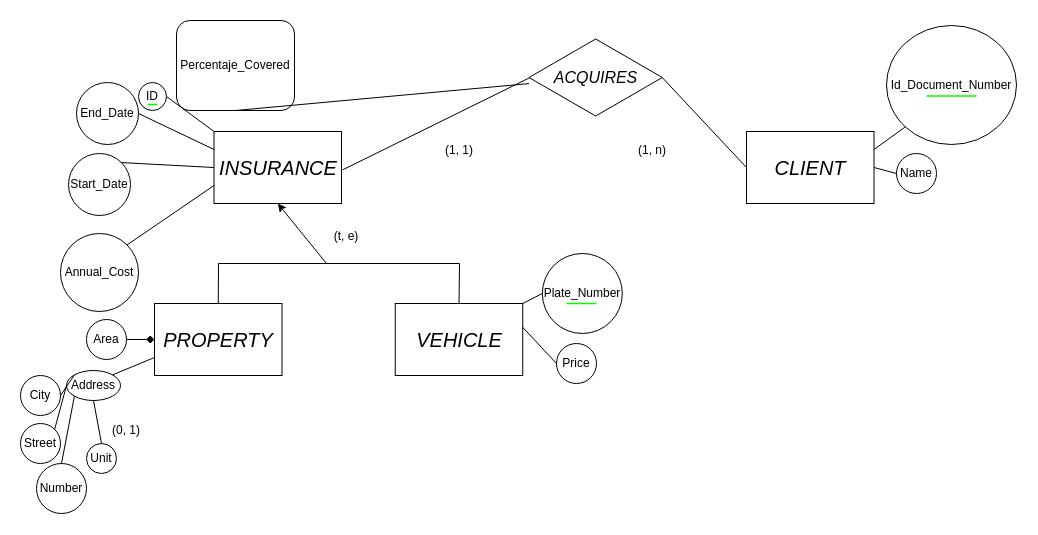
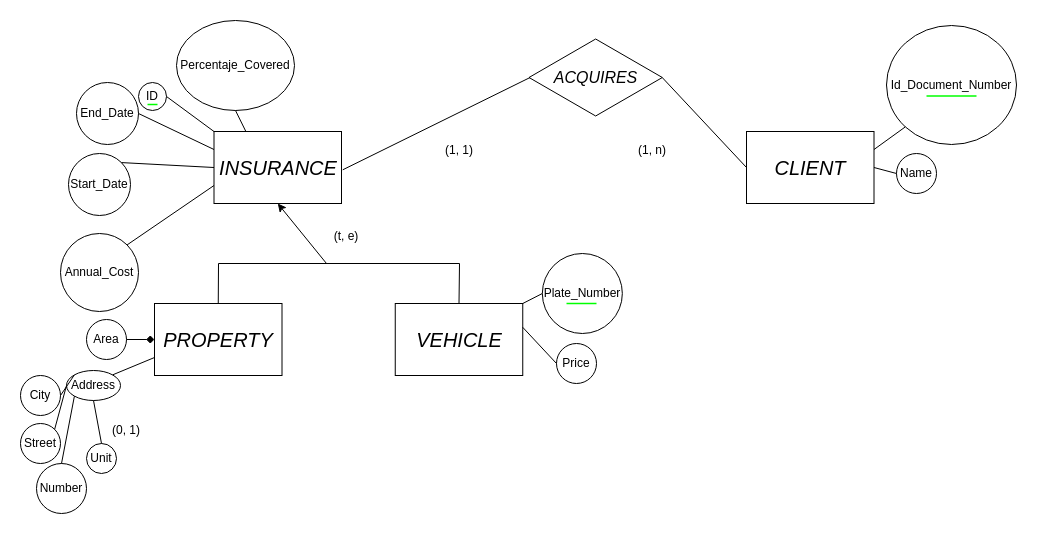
  <mxCell id="0" />
  <mxCell id="1" parent="0" />
  <mxCell id="2" value="Id_Document_Number" style="ellipse;whiteSpace=wrap;html=1;fillColor=none;" vertex="1" parent="1"><mxGeometry x="886" y="25" width="130" height="119" as="geometry" /></mxCell>
  <mxCell id="3" value="&lt;span style=&quot;font-size: 20px;&quot;&gt;&lt;i&gt;INSURANCE&lt;/i&gt;&lt;/span&gt;" style="rounded=0;whiteSpace=wrap;html=1;fillColor=none;align=center;" parent="1" vertex="1"><mxGeometry x="213.5" y="131" width="127.5" height="72" as="geometry" /></mxCell>
  <mxCell id="4" value="&lt;i&gt;&lt;font style=&quot;font-size: 16px;&quot;&gt;ACQUIRES&lt;/font&gt;&lt;/i&gt;" style="html=1;whiteSpace=wrap;aspect=fixed;shape=isoRectangle;fillColor=none;" parent="1" vertex="1"><mxGeometry x="528.5" y="37" width="133.34" height="80" as="geometry" /></mxCell>
  <mxCell id="5" value="(1, 1)" style="text;html=1;align=center;verticalAlign=middle;whiteSpace=wrap;rounded=0;" parent="1" vertex="1"><mxGeometry x="428.5" y="135" width="60" height="30" as="geometry" /></mxCell>
  <mxCell id="6" value="(1, n)" style="text;html=1;align=center;verticalAlign=middle;whiteSpace=wrap;rounded=0;" parent="1" vertex="1"><mxGeometry x="621.84" y="135" width="60" height="30" as="geometry" /></mxCell>
  <mxCell id="7" value="" style="endArrow=none;html=1;rounded=0;strokeWidth=1.5;strokeColor=#00ff00;" parent="1" edge="1"><mxGeometry width="50" height="50" relative="1" as="geometry"><mxPoint x="926" y="95.5" as="sourcePoint" /><mxPoint x="976" y="95.5" as="targetPoint" /></mxGeometry></mxCell>
  <mxCell id="8" style="edgeStyle=orthogonalEdgeStyle;rounded=0;orthogonalLoop=1;jettySize=auto;html=1;exitX=0.5;exitY=1;exitDx=0;exitDy=0;" parent="1" edge="1"><mxGeometry relative="1" as="geometry"><mxPoint x="256" y="153" as="sourcePoint" /><mxPoint x="256" y="153" as="targetPoint" /></mxGeometry></mxCell>
  <mxCell id="9" value="" style="endArrow=none;html=1;rounded=0;strokeWidth=1.5;strokeColor=#00ff00;jumpSize=6;endSize=6;" parent="1" edge="1"><mxGeometry width="50" height="50" relative="1" as="geometry"><mxPoint x="147" y="104" as="sourcePoint" /><mxPoint x="157" y="104" as="targetPoint" /></mxGeometry></mxCell>
- <mxCell id="10" value="Percentaje_Covered" style="whiteSpace=wrap;html=1;fillColor=none;rounded=1;" parent="1" vertex="1"><mxGeometry x="176" y="20" width="118" height="90" as="geometry" /></mxCell>
+ <mxCell id="10" value="Percentaje_Covered" style="ellipse;whiteSpace=wrap;html=1;fillColor=none;" parent="1" vertex="1"><mxGeometry x="176" y="20" width="118" height="90" as="geometry" /></mxCell>
  <mxCell id="11" value="&lt;span style=&quot;font-size: 20px;&quot;&gt;&lt;i&gt;CLIENT&lt;/i&gt;&lt;/span&gt;" style="rounded=0;whiteSpace=wrap;html=1;fillColor=none;align=center;" vertex="1" parent="1"><mxGeometry x="746" y="131" width="127.5" height="72" as="geometry" /></mxCell>
  <mxCell id="12" value="" style="endArrow=none;html=1;rounded=0;exitX=1.01;exitY=0.532;exitDx=0;exitDy=0;exitPerimeter=0;entryX=0.007;entryY=0.501;entryDx=0;entryDy=0;entryPerimeter=0;" edge="1" parent="1" source="3" target="4"><mxGeometry width="50" height="50" relative="1" as="geometry"><mxPoint x="396" y="192" as="sourcePoint" /><mxPoint x="486" y="167" as="targetPoint" /></mxGeometry></mxCell>
  <mxCell id="13" value="" style="endArrow=none;html=1;rounded=0;exitX=0.999;exitY=0.5;exitDx=0;exitDy=0;exitPerimeter=0;entryX=0;entryY=0.5;entryDx=0;entryDy=0;" edge="1" parent="1" source="4" target="11"><mxGeometry width="50" height="50" relative="1" as="geometry"><mxPoint x="621.843" y="168.36" as="sourcePoint" /><mxPoint x="782.87" y="177" as="targetPoint" /></mxGeometry></mxCell>
  <mxCell id="14" value="Name" style="ellipse;whiteSpace=wrap;html=1;aspect=fixed;fillColor=none;" vertex="1" parent="1"><mxGeometry x="896" y="153" width="40" height="40" as="geometry" /></mxCell>
  <mxCell id="15" value="ID" style="ellipse;whiteSpace=wrap;html=1;aspect=fixed;fillColor=none;" vertex="1" parent="1"><mxGeometry x="138" y="82" width="28" height="28" as="geometry" /></mxCell>
  <mxCell id="16" value="End_Date" style="ellipse;whiteSpace=wrap;html=1;aspect=fixed;fillColor=none;" vertex="1" parent="1"><mxGeometry x="76" y="82" width="62" height="62" as="geometry" /></mxCell>
  <mxCell id="17" value="Start_Date" style="ellipse;whiteSpace=wrap;html=1;aspect=fixed;fillColor=none;" vertex="1" parent="1"><mxGeometry x="68" y="153" width="62" height="62" as="geometry" /></mxCell>
  <mxCell id="18" value="Annual_Cost" style="ellipse;whiteSpace=wrap;html=1;aspect=fixed;fillColor=none;" vertex="1" parent="1"><mxGeometry x="60" y="233" width="78" height="78" as="geometry" /></mxCell>
  <mxCell id="19" value="" style="endArrow=none;html=1;rounded=0;entryX=0;entryY=1;entryDx=0;entryDy=0;exitX=1;exitY=0.25;exitDx=0;exitDy=0;" edge="1" parent="1" source="11" target="2"><mxGeometry width="50" height="50" relative="1" as="geometry"><mxPoint x="586" y="235" as="sourcePoint" /><mxPoint x="636" y="185" as="targetPoint" /></mxGeometry></mxCell>
  <mxCell id="20" value="" style="endArrow=none;html=1;rounded=0;entryX=0;entryY=0.5;entryDx=0;entryDy=0;exitX=1;exitY=0.5;exitDx=0;exitDy=0;" edge="1" parent="1" source="11" target="14"><mxGeometry width="50" height="50" relative="1" as="geometry"><mxPoint x="884" y="141" as="sourcePoint" /><mxPoint x="911" y="114" as="targetPoint" /></mxGeometry></mxCell>
- <mxCell id="21" value="" style="endArrow=none;html=1;rounded=0;exitX=0.5;exitY=1;exitDx=0;exitDy=0;" edge="1" parent="1" source="10" target="4"><mxGeometry width="50" height="50" relative="1" as="geometry"><mxPoint x="203.5" y="72" as="sourcePoint" /><mxPoint x="216" y="123" as="targetPoint" /></mxGeometry></mxCell>
+ <mxCell id="21" value="" style="endArrow=none;html=1;rounded=0;exitX=0.5;exitY=1;exitDx=0;exitDy=0;entryX=0.25;entryY=0;entryDx=0;entryDy=0;" edge="1" parent="1" source="10" target="3"><mxGeometry width="50" height="50" relative="1" as="geometry"><mxPoint x="203.5" y="72" as="sourcePoint" /><mxPoint x="216" y="123" as="targetPoint" /></mxGeometry></mxCell>
  <mxCell id="22" value="" style="endArrow=none;html=1;rounded=0;entryX=0;entryY=0;entryDx=0;entryDy=0;exitX=1;exitY=0.5;exitDx=0;exitDy=0;" edge="1" parent="1" source="15" target="3"><mxGeometry width="50" height="50" relative="1" as="geometry"><mxPoint x="195" y="124" as="sourcePoint" /><mxPoint x="224" y="141" as="targetPoint" /></mxGeometry></mxCell>
  <mxCell id="23" value="" style="endArrow=none;html=1;rounded=0;entryX=0;entryY=0.25;entryDx=0;entryDy=0;exitX=1;exitY=0.5;exitDx=0;exitDy=0;" edge="1" parent="1" source="16" target="3"><mxGeometry width="50" height="50" relative="1" as="geometry"><mxPoint x="176" y="193" as="sourcePoint" /><mxPoint x="223" y="159" as="targetPoint" /></mxGeometry></mxCell>
  <mxCell id="24" value="" style="endArrow=none;html=1;rounded=0;entryX=0;entryY=0.5;entryDx=0;entryDy=0;exitX=1;exitY=0;exitDx=0;exitDy=0;" edge="1" parent="1" source="17" target="3"><mxGeometry width="50" height="50" relative="1" as="geometry"><mxPoint x="188" y="206" as="sourcePoint" /><mxPoint x="223" y="177" as="targetPoint" /></mxGeometry></mxCell>
  <mxCell id="25" value="" style="endArrow=none;html=1;rounded=0;entryX=0;entryY=0.75;entryDx=0;entryDy=0;exitX=1;exitY=0;exitDx=0;exitDy=0;" edge="1" parent="1" source="18" target="3"><mxGeometry width="50" height="50" relative="1" as="geometry"><mxPoint x="179" y="264" as="sourcePoint" /><mxPoint x="223" y="200" as="targetPoint" /><Array as="points" /></mxGeometry></mxCell>
  <mxCell id="26" value="&lt;span style=&quot;font-size: 20px;&quot;&gt;&lt;i&gt;PROPERTY&lt;/i&gt;&lt;/span&gt;" style="rounded=0;whiteSpace=wrap;html=1;fillColor=none;align=center;" vertex="1" parent="1"><mxGeometry x="154" y="303" width="127.5" height="72" as="geometry" /></mxCell>
  <mxCell id="27" value="&lt;span style=&quot;font-size: 20px;&quot;&gt;&lt;i&gt;VEHICLE&lt;/i&gt;&lt;/span&gt;" style="rounded=0;whiteSpace=wrap;html=1;fillColor=none;align=center;" vertex="1" parent="1"><mxGeometry x="394.75" y="303" width="127.5" height="72" as="geometry" /></mxCell>
  <mxCell id="28" value="" style="endArrow=none;html=1;rounded=0;exitX=0.5;exitY=0;exitDx=0;exitDy=0;entryX=0.5;entryY=0;entryDx=0;entryDy=0;" edge="1" parent="1" source="26" target="27"><mxGeometry width="50" height="50" relative="1" as="geometry"><mxPoint x="137" y="254" as="sourcePoint" /><mxPoint x="476" y="263" as="targetPoint" /><Array as="points"><mxPoint x="218" y="263" /><mxPoint x="459" y="263" /></Array></mxGeometry></mxCell>
  <mxCell id="29" value="" style="endArrow=classic;html=1;rounded=0;entryX=0.5;entryY=1;entryDx=0;entryDy=0;" edge="1" parent="1" target="3"><mxGeometry width="50" height="50" relative="1" as="geometry"><mxPoint x="326" y="263" as="sourcePoint" /><mxPoint x="366" y="253" as="targetPoint" /></mxGeometry></mxCell>
  <mxCell id="30" value="Price" style="ellipse;whiteSpace=wrap;html=1;aspect=fixed;fillColor=none;" vertex="1" parent="1"><mxGeometry x="556" y="343" width="40" height="40" as="geometry" /></mxCell>
  <mxCell id="31" value="Plate_Number" style="ellipse;whiteSpace=wrap;html=1;aspect=fixed;fillColor=none;" vertex="1" parent="1"><mxGeometry x="541.84" y="253" width="80" height="80" as="geometry" /></mxCell>
  <mxCell id="32" value="" style="endArrow=none;html=1;rounded=0;exitX=1;exitY=0;exitDx=0;exitDy=0;entryX=0;entryY=0.5;entryDx=0;entryDy=0;" edge="1" parent="1" source="27" target="31"><mxGeometry width="50" height="50" relative="1" as="geometry"><mxPoint x="456" y="313" as="sourcePoint" /><mxPoint x="506" y="263" as="targetPoint" /></mxGeometry></mxCell>
  <mxCell id="33" value="" style="endArrow=none;html=1;rounded=0;exitX=0.999;exitY=0.329;exitDx=0;exitDy=0;entryX=0;entryY=0.5;entryDx=0;entryDy=0;exitPerimeter=0;" edge="1" parent="1" source="27" target="30"><mxGeometry width="50" height="50" relative="1" as="geometry"><mxPoint x="532" y="313" as="sourcePoint" /><mxPoint x="546" y="293" as="targetPoint" /></mxGeometry></mxCell>
  <mxCell id="34" value="" style="endArrow=none;html=1;rounded=0;strokeWidth=1.5;strokeColor=#00ff00;" edge="1" parent="1"><mxGeometry width="50" height="50" relative="1" as="geometry"><mxPoint x="566" y="303" as="sourcePoint" /><mxPoint x="596" y="303" as="targetPoint" /></mxGeometry></mxCell>
  <mxCell id="35" value="Area" style="ellipse;whiteSpace=wrap;html=1;aspect=fixed;fillColor=none;" vertex="1" parent="1"><mxGeometry x="86" y="319" width="40" height="40" as="geometry" /></mxCell>
  <mxCell id="36" value="Address" style="ellipse;whiteSpace=wrap;html=1;fillColor=none;" vertex="1" parent="1"><mxGeometry x="66" y="370" width="54" height="30" as="geometry" /></mxCell>
  <mxCell id="37" value="City" style="ellipse;whiteSpace=wrap;html=1;aspect=fixed;fillColor=none;" vertex="1" parent="1"><mxGeometry x="20" y="375" width="40" height="40" as="geometry" /></mxCell>
  <mxCell id="38" value="Street" style="ellipse;whiteSpace=wrap;html=1;aspect=fixed;fillColor=none;" vertex="1" parent="1"><mxGeometry x="20" y="423" width="40" height="40" as="geometry" /></mxCell>
  <mxCell id="39" value="Number" style="ellipse;whiteSpace=wrap;html=1;aspect=fixed;fillColor=none;" vertex="1" parent="1"><mxGeometry x="36" y="463" width="50" height="50" as="geometry" /></mxCell>
  <mxCell id="40" value="Unit" style="ellipse;whiteSpace=wrap;html=1;aspect=fixed;fillColor=none;" vertex="1" parent="1"><mxGeometry x="86" y="443" width="30" height="30" as="geometry" /></mxCell>
  <mxCell id="41" value="" style="endArrow=diamond;html=1;rounded=0;exitX=1;exitY=0.5;exitDx=0;exitDy=0;entryX=0;entryY=0.5;entryDx=0;entryDy=0;" edge="1" parent="1" source="35" target="26"><mxGeometry width="50" height="50" relative="1" as="geometry"><mxPoint x="136" y="423" as="sourcePoint" /><mxPoint x="186" y="373" as="targetPoint" /></mxGeometry></mxCell>
  <mxCell id="42" value="" style="endArrow=none;html=1;rounded=0;exitX=1;exitY=0;exitDx=0;exitDy=0;entryX=0;entryY=0.75;entryDx=0;entryDy=0;" edge="1" parent="1" source="36" target="26"><mxGeometry width="50" height="50" relative="1" as="geometry"><mxPoint x="136" y="349" as="sourcePoint" /><mxPoint x="164" y="349" as="targetPoint" /></mxGeometry></mxCell>
  <mxCell id="43" value="" style="endArrow=none;html=1;rounded=0;exitX=1;exitY=0.5;exitDx=0;exitDy=0;entryX=0;entryY=0;entryDx=0;entryDy=0;" edge="1" parent="1" source="37" target="36"><mxGeometry width="50" height="50" relative="1" as="geometry"><mxPoint x="116" y="403" as="sourcePoint" /><mxPoint x="88" y="401" as="targetPoint" /></mxGeometry></mxCell>
  <mxCell id="44" value="" style="endArrow=none;html=1;rounded=0;exitX=1;exitY=0;exitDx=0;exitDy=0;entryX=0;entryY=0.5;entryDx=0;entryDy=0;" edge="1" parent="1" source="38" target="36"><mxGeometry width="50" height="50" relative="1" as="geometry"><mxPoint x="70" y="405" as="sourcePoint" /><mxPoint x="97" y="407" as="targetPoint" /></mxGeometry></mxCell>
  <mxCell id="45" value="" style="endArrow=none;html=1;rounded=0;exitX=0.5;exitY=0;exitDx=0;exitDy=0;entryX=0;entryY=1;entryDx=0;entryDy=0;" edge="1" parent="1" source="39" target="36"><mxGeometry width="50" height="50" relative="1" as="geometry"><mxPoint x="64" y="439" as="sourcePoint" /><mxPoint x="86" y="423" as="targetPoint" /></mxGeometry></mxCell>
  <mxCell id="46" value="" style="endArrow=none;html=1;rounded=0;exitX=0.5;exitY=0;exitDx=0;exitDy=0;entryX=0.5;entryY=1;entryDx=0;entryDy=0;" edge="1" parent="1" source="40" target="36"><mxGeometry width="50" height="50" relative="1" as="geometry"><mxPoint x="71" y="473" as="sourcePoint" /><mxPoint x="97" y="429" as="targetPoint" /></mxGeometry></mxCell>
  <mxCell id="47" value="(0, 1)" style="text;html=1;align=center;verticalAlign=middle;whiteSpace=wrap;rounded=0;" vertex="1" parent="1"><mxGeometry x="96" y="415" width="60" height="30" as="geometry" /></mxCell>
  <mxCell id="48" value="(t, e)" style="text;html=1;align=center;verticalAlign=middle;whiteSpace=wrap;rounded=0;" vertex="1" parent="1"><mxGeometry x="316" y="221" width="60" height="30" as="geometry" /></mxCell>
